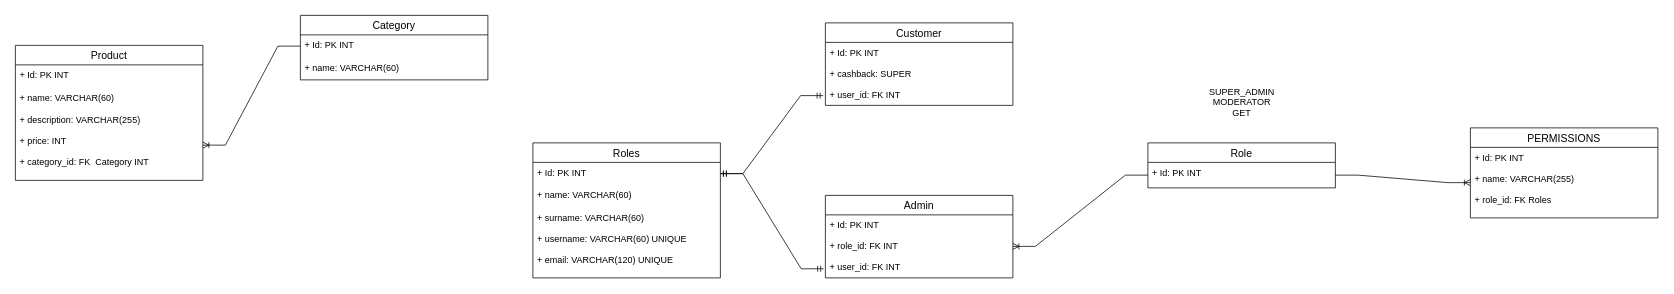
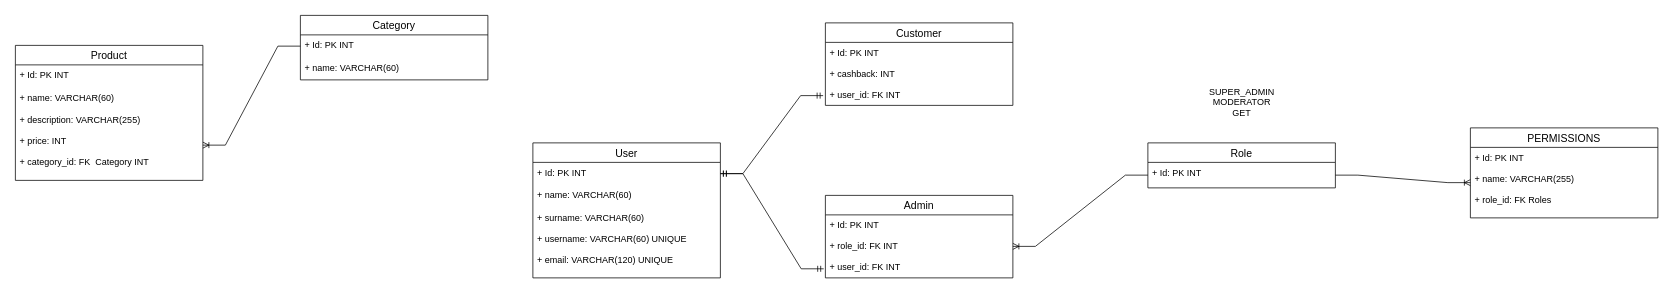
  <mxCell id="0" />
  <mxCell id="1" parent="0" />
  <mxCell id="2" value="Product" style="swimlane;fontStyle=0;childLayout=stackLayout;horizontal=1;startSize=26;horizontalStack=0;resizeParent=1;resizeParentMax=0;resizeLast=0;collapsible=1;marginBottom=0;align=center;fontSize=14;" vertex="1" parent="1"><mxGeometry x="20" y="60" width="250" height="180" as="geometry" /></mxCell>
  <mxCell id="3" value="+ Id: PK INT" style="text;strokeColor=none;fillColor=none;spacingLeft=4;spacingRight=4;overflow=hidden;rotatable=0;points=[[0,0.5],[1,0.5]];portConstraint=eastwest;fontSize=12;" vertex="1" parent="2"><mxGeometry y="26" width="250" height="30" as="geometry" /></mxCell>
  <mxCell id="4" value="+ name: VARCHAR(60)" style="text;strokeColor=none;fillColor=none;spacingLeft=4;spacingRight=4;overflow=hidden;rotatable=0;points=[[0,0.5],[1,0.5]];portConstraint=eastwest;fontSize=12;" vertex="1" parent="2"><mxGeometry y="56" width="250" height="30" as="geometry" /></mxCell>
  <mxCell id="5" value="+ description: VARCHAR(255)&#10;&#10;+ price: INT&#10;&#10;+ category_id: FK  Category INT" style="text;strokeColor=none;fillColor=none;spacingLeft=4;spacingRight=4;overflow=hidden;rotatable=0;points=[[0,0.5],[1,0.5]];portConstraint=eastwest;fontSize=12;" vertex="1" parent="2"><mxGeometry y="86" width="250" height="94" as="geometry" /></mxCell>
  <mxCell id="6" value="Category" style="swimlane;fontStyle=0;childLayout=stackLayout;horizontal=1;startSize=26;horizontalStack=0;resizeParent=1;resizeParentMax=0;resizeLast=0;collapsible=1;marginBottom=0;align=center;fontSize=14;" vertex="1" parent="1"><mxGeometry x="400" y="20" width="250" height="86" as="geometry" /></mxCell>
  <mxCell id="7" value="+ Id: PK INT" style="text;strokeColor=none;fillColor=none;spacingLeft=4;spacingRight=4;overflow=hidden;rotatable=0;points=[[0,0.5],[1,0.5]];portConstraint=eastwest;fontSize=12;" vertex="1" parent="6"><mxGeometry y="26" width="250" height="30" as="geometry" /></mxCell>
  <mxCell id="8" value="+ name: VARCHAR(60)" style="text;strokeColor=none;fillColor=none;spacingLeft=4;spacingRight=4;overflow=hidden;rotatable=0;points=[[0,0.5],[1,0.5]];portConstraint=eastwest;fontSize=12;" vertex="1" parent="6"><mxGeometry y="56" width="250" height="30" as="geometry" /></mxCell>
  <mxCell id="9" value="" style="edgeStyle=entityRelationEdgeStyle;fontSize=12;html=1;endArrow=ERoneToMany;rounded=0;exitX=0;exitY=0.5;exitDx=0;exitDy=0;entryX=1;entryY=0.5;entryDx=0;entryDy=0;" edge="1" parent="1" source="7" target="5"><mxGeometry width="100" height="100" relative="1" as="geometry"><mxPoint x="260" y="260" as="sourcePoint" /><mxPoint x="360" y="160" as="targetPoint" /></mxGeometry></mxCell>
- <mxCell id="10" value="Roles" style="swimlane;fontStyle=0;childLayout=stackLayout;horizontal=1;startSize=26;horizontalStack=0;resizeParent=1;resizeParentMax=0;resizeLast=0;collapsible=1;marginBottom=0;align=center;fontSize=14;" vertex="1" parent="1"><mxGeometry x="710" y="190" width="250" height="180" as="geometry" /></mxCell>
+ <mxCell id="10" value="User" style="swimlane;fontStyle=0;childLayout=stackLayout;horizontal=1;startSize=26;horizontalStack=0;resizeParent=1;resizeParentMax=0;resizeLast=0;collapsible=1;marginBottom=0;align=center;fontSize=14;" vertex="1" parent="1"><mxGeometry x="710" y="190" width="250" height="180" as="geometry" /></mxCell>
  <mxCell id="11" value="+ Id: PK INT " style="text;strokeColor=none;fillColor=none;spacingLeft=4;spacingRight=4;overflow=hidden;rotatable=0;points=[[0,0.5],[1,0.5]];portConstraint=eastwest;fontSize=12;" vertex="1" parent="10"><mxGeometry y="26" width="250" height="30" as="geometry" /></mxCell>
  <mxCell id="12" value="+ name: VARCHAR(60)" style="text;strokeColor=none;fillColor=none;spacingLeft=4;spacingRight=4;overflow=hidden;rotatable=0;points=[[0,0.5],[1,0.5]];portConstraint=eastwest;fontSize=12;" vertex="1" parent="10"><mxGeometry y="56" width="250" height="30" as="geometry" /></mxCell>
  <mxCell id="13" value="+ surname: VARCHAR(60)&#10;&#10;+ username: VARCHAR(60) UNIQUE&#10;&#10;+ email: VARCHAR(120) UNIQUE" style="text;strokeColor=none;fillColor=none;spacingLeft=4;spacingRight=4;overflow=hidden;rotatable=0;points=[[0,0.5],[1,0.5]];portConstraint=eastwest;fontSize=12;" vertex="1" parent="10"><mxGeometry y="86" width="250" height="94" as="geometry" /></mxCell>
  <mxCell id="14" value="Customer" style="swimlane;fontStyle=0;childLayout=stackLayout;horizontal=1;startSize=26;horizontalStack=0;resizeParent=1;resizeParentMax=0;resizeLast=0;collapsible=1;marginBottom=0;align=center;fontSize=14;" vertex="1" parent="1"><mxGeometry x="1100" y="30" width="250" height="110" as="geometry" /></mxCell>
- <mxCell id="15" value="+ Id: PK INT&#10; &#10;+ cashback: SUPER&#10;&#10;+ user_id: FK INT" style="text;strokeColor=none;fillColor=none;spacingLeft=4;spacingRight=4;overflow=hidden;rotatable=0;points=[[0,0.5],[1,0.5]];portConstraint=eastwest;fontSize=12;" vertex="1" parent="14"><mxGeometry y="26" width="250" height="84" as="geometry" /></mxCell>
+ <mxCell id="15" value="+ Id: PK INT&#10; &#10;+ cashback: INT&#10;&#10;+ user_id: FK INT" style="text;strokeColor=none;fillColor=none;spacingLeft=4;spacingRight=4;overflow=hidden;rotatable=0;points=[[0,0.5],[1,0.5]];portConstraint=eastwest;fontSize=12;" vertex="1" parent="14"><mxGeometry y="26" width="250" height="84" as="geometry" /></mxCell>
  <mxCell id="16" value="" style="edgeStyle=entityRelationEdgeStyle;fontSize=12;html=1;endArrow=ERmandOne;startArrow=ERmandOne;rounded=0;entryX=-0.012;entryY=0.845;entryDx=0;entryDy=0;entryPerimeter=0;" edge="1" parent="1" target="15"><mxGeometry width="100" height="100" relative="1" as="geometry"><mxPoint x="960" y="231" as="sourcePoint" /><mxPoint x="1050" y="90" as="targetPoint" /></mxGeometry></mxCell>
  <mxCell id="17" value="Admin" style="swimlane;fontStyle=0;childLayout=stackLayout;horizontal=1;startSize=26;horizontalStack=0;resizeParent=1;resizeParentMax=0;resizeLast=0;collapsible=1;marginBottom=0;align=center;fontSize=14;" vertex="1" parent="1"><mxGeometry x="1100" y="260" width="250" height="110" as="geometry" /></mxCell>
  <mxCell id="18" value="+ Id: PK INT&#10; &#10;+ role_id: FK INT&#10;&#10;+ user_id: FK INT" style="text;strokeColor=none;fillColor=none;spacingLeft=4;spacingRight=4;overflow=hidden;rotatable=0;points=[[0,0.5],[1,0.5]];portConstraint=eastwest;fontSize=12;" vertex="1" parent="17"><mxGeometry y="26" width="250" height="84" as="geometry" /></mxCell>
  <mxCell id="19" value="" style="edgeStyle=entityRelationEdgeStyle;fontSize=12;html=1;endArrow=ERmandOne;startArrow=ERmandOne;rounded=0;entryX=-0.009;entryY=0.856;entryDx=0;entryDy=0;entryPerimeter=0;exitX=1;exitY=0.5;exitDx=0;exitDy=0;" edge="1" parent="1" source="11" target="18"><mxGeometry width="100" height="100" relative="1" as="geometry"><mxPoint x="980" y="260" as="sourcePoint" /><mxPoint x="1090" y="370" as="targetPoint" /></mxGeometry></mxCell>
  <mxCell id="20" value="Role" style="swimlane;fontStyle=0;childLayout=stackLayout;horizontal=1;startSize=26;horizontalStack=0;resizeParent=1;resizeParentMax=0;resizeLast=0;collapsible=1;marginBottom=0;align=center;fontSize=14;" vertex="1" parent="1"><mxGeometry x="1530" y="190" width="250" height="60" as="geometry" /></mxCell>
  <mxCell id="21" value="+ Id: PK INT" style="text;strokeColor=none;fillColor=none;spacingLeft=4;spacingRight=4;overflow=hidden;rotatable=0;points=[[0,0.5],[1,0.5]];portConstraint=eastwest;fontSize=12;" vertex="1" parent="20"><mxGeometry y="26" width="250" height="34" as="geometry" /></mxCell>
  <mxCell id="22" value="SUPER_ADMIN&lt;br&gt;MODERATOR&lt;br&gt;GET" style="text;html=1;align=center;verticalAlign=middle;resizable=0;points=[];autosize=1;strokeColor=none;fillColor=none;" vertex="1" parent="1"><mxGeometry x="1600" y="106" width="110" height="60" as="geometry" /></mxCell>
  <mxCell id="23" value="" style="edgeStyle=entityRelationEdgeStyle;fontSize=12;html=1;endArrow=ERoneToMany;rounded=0;entryX=1;entryY=0.5;entryDx=0;entryDy=0;exitX=0;exitY=0.5;exitDx=0;exitDy=0;" edge="1" parent="1" source="21" target="18"><mxGeometry width="100" height="100" relative="1" as="geometry"><mxPoint x="1200" y="220" as="sourcePoint" /><mxPoint x="1300" y="120" as="targetPoint" /></mxGeometry></mxCell>
  <mxCell id="24" value="PERMISSIONS" style="swimlane;fontStyle=0;childLayout=stackLayout;horizontal=1;startSize=26;horizontalStack=0;resizeParent=1;resizeParentMax=0;resizeLast=0;collapsible=1;marginBottom=0;align=center;fontSize=14;" vertex="1" parent="1"><mxGeometry x="1960" y="170" width="250" height="120" as="geometry" /></mxCell>
  <mxCell id="25" value="+ Id: PK INT&#10;&#10;+ name: VARCHAR(255)&#10;&#10;+ role_id: FK Roles" style="text;strokeColor=none;fillColor=none;spacingLeft=4;spacingRight=4;overflow=hidden;rotatable=0;points=[[0,0.5],[1,0.5]];portConstraint=eastwest;fontSize=12;" vertex="1" parent="24"><mxGeometry y="26" width="250" height="94" as="geometry" /></mxCell>
  <mxCell id="26" value="" style="edgeStyle=entityRelationEdgeStyle;fontSize=12;html=1;endArrow=ERoneToMany;rounded=0;exitX=1;exitY=0.5;exitDx=0;exitDy=0;entryX=0;entryY=0.5;entryDx=0;entryDy=0;" edge="1" parent="1" source="21" target="25"><mxGeometry width="100" height="100" relative="1" as="geometry"><mxPoint x="1910" y="270" as="sourcePoint" /><mxPoint x="2010" y="170" as="targetPoint" /></mxGeometry></mxCell>
